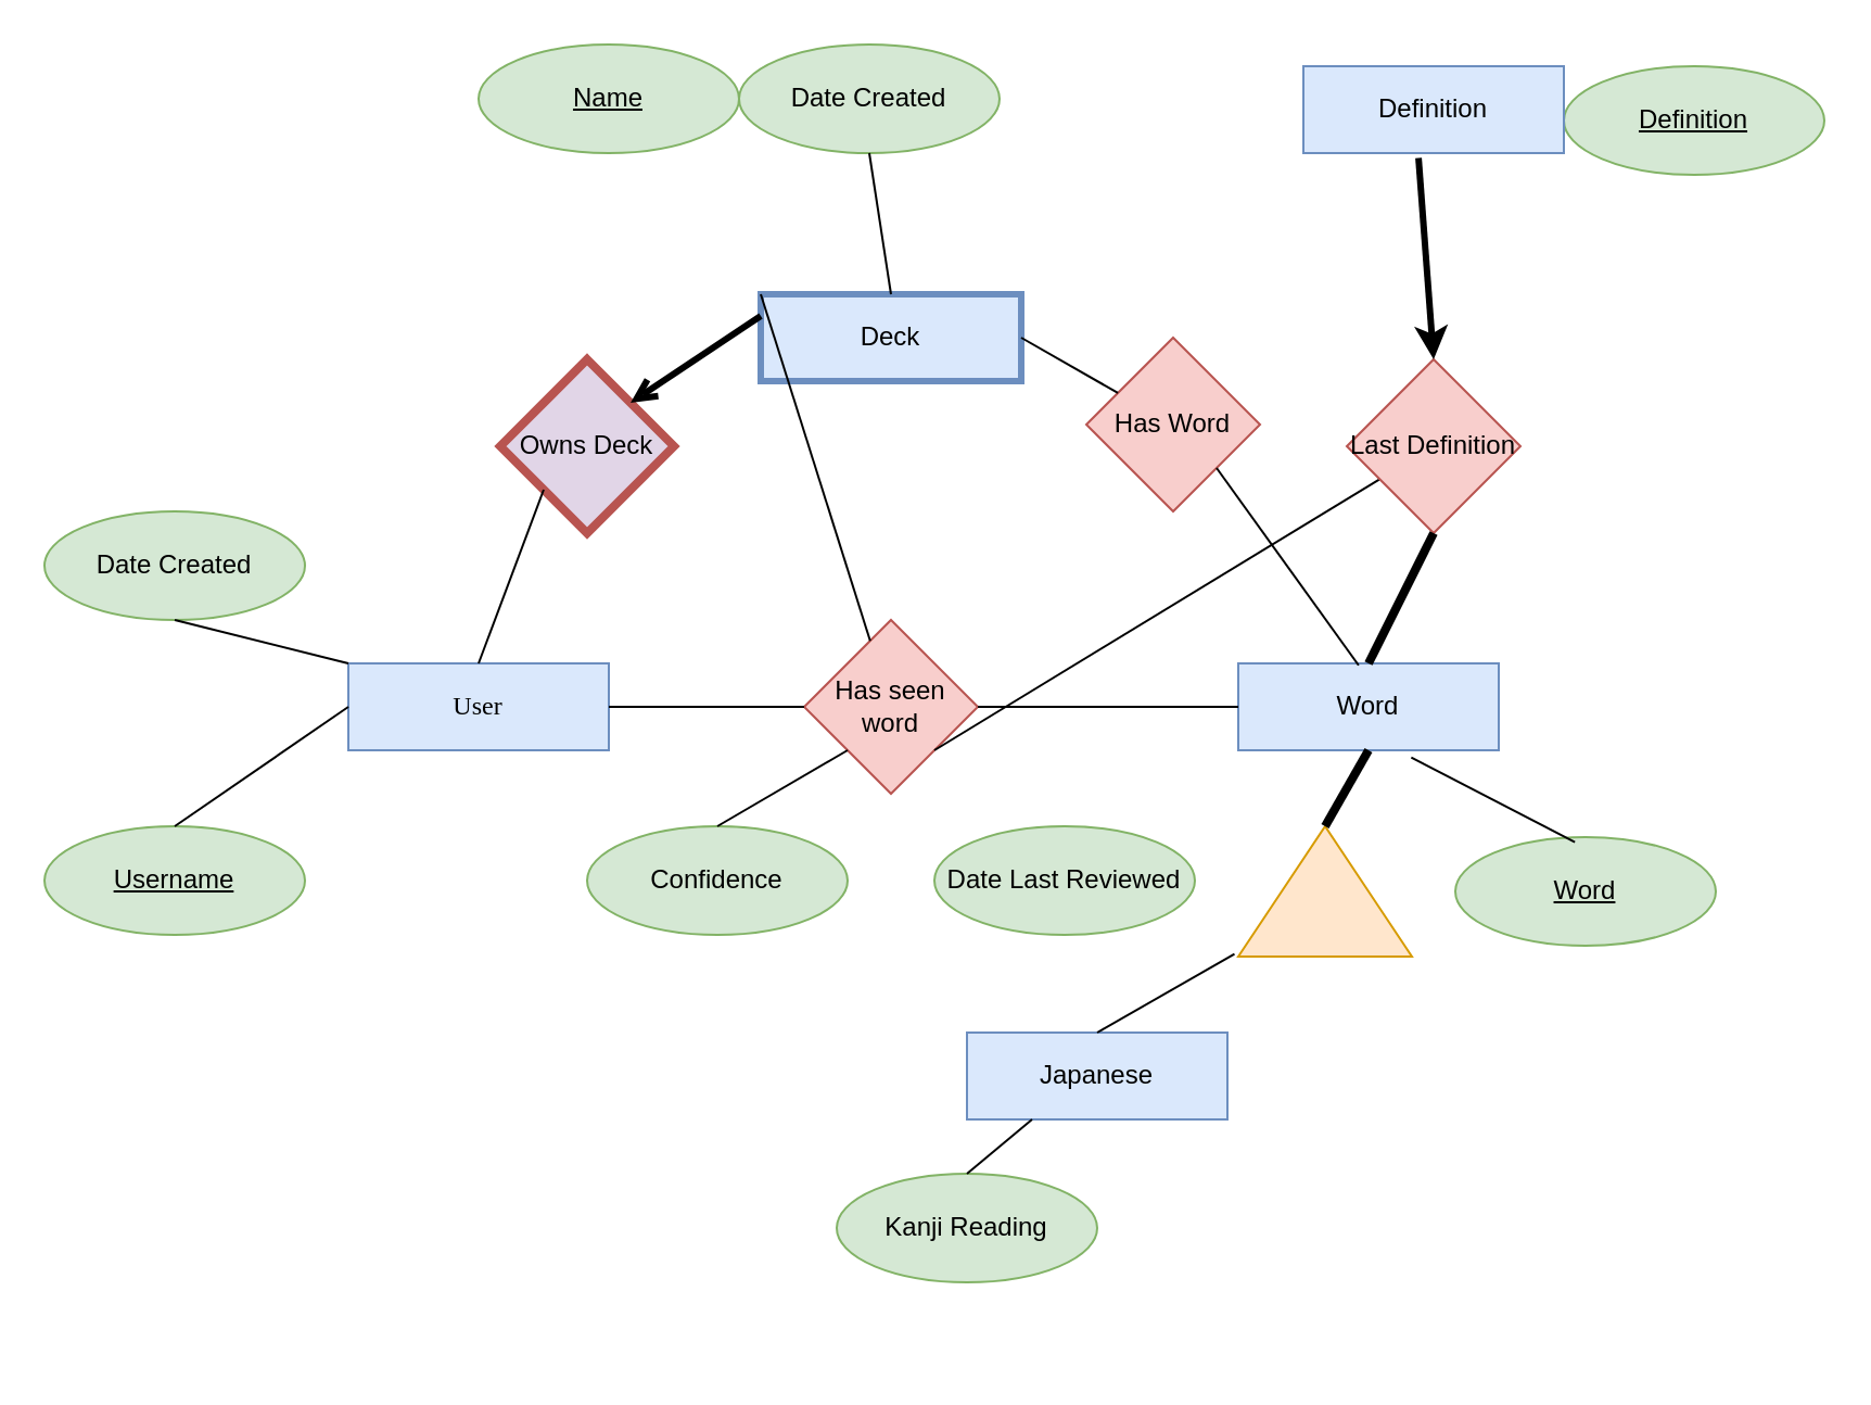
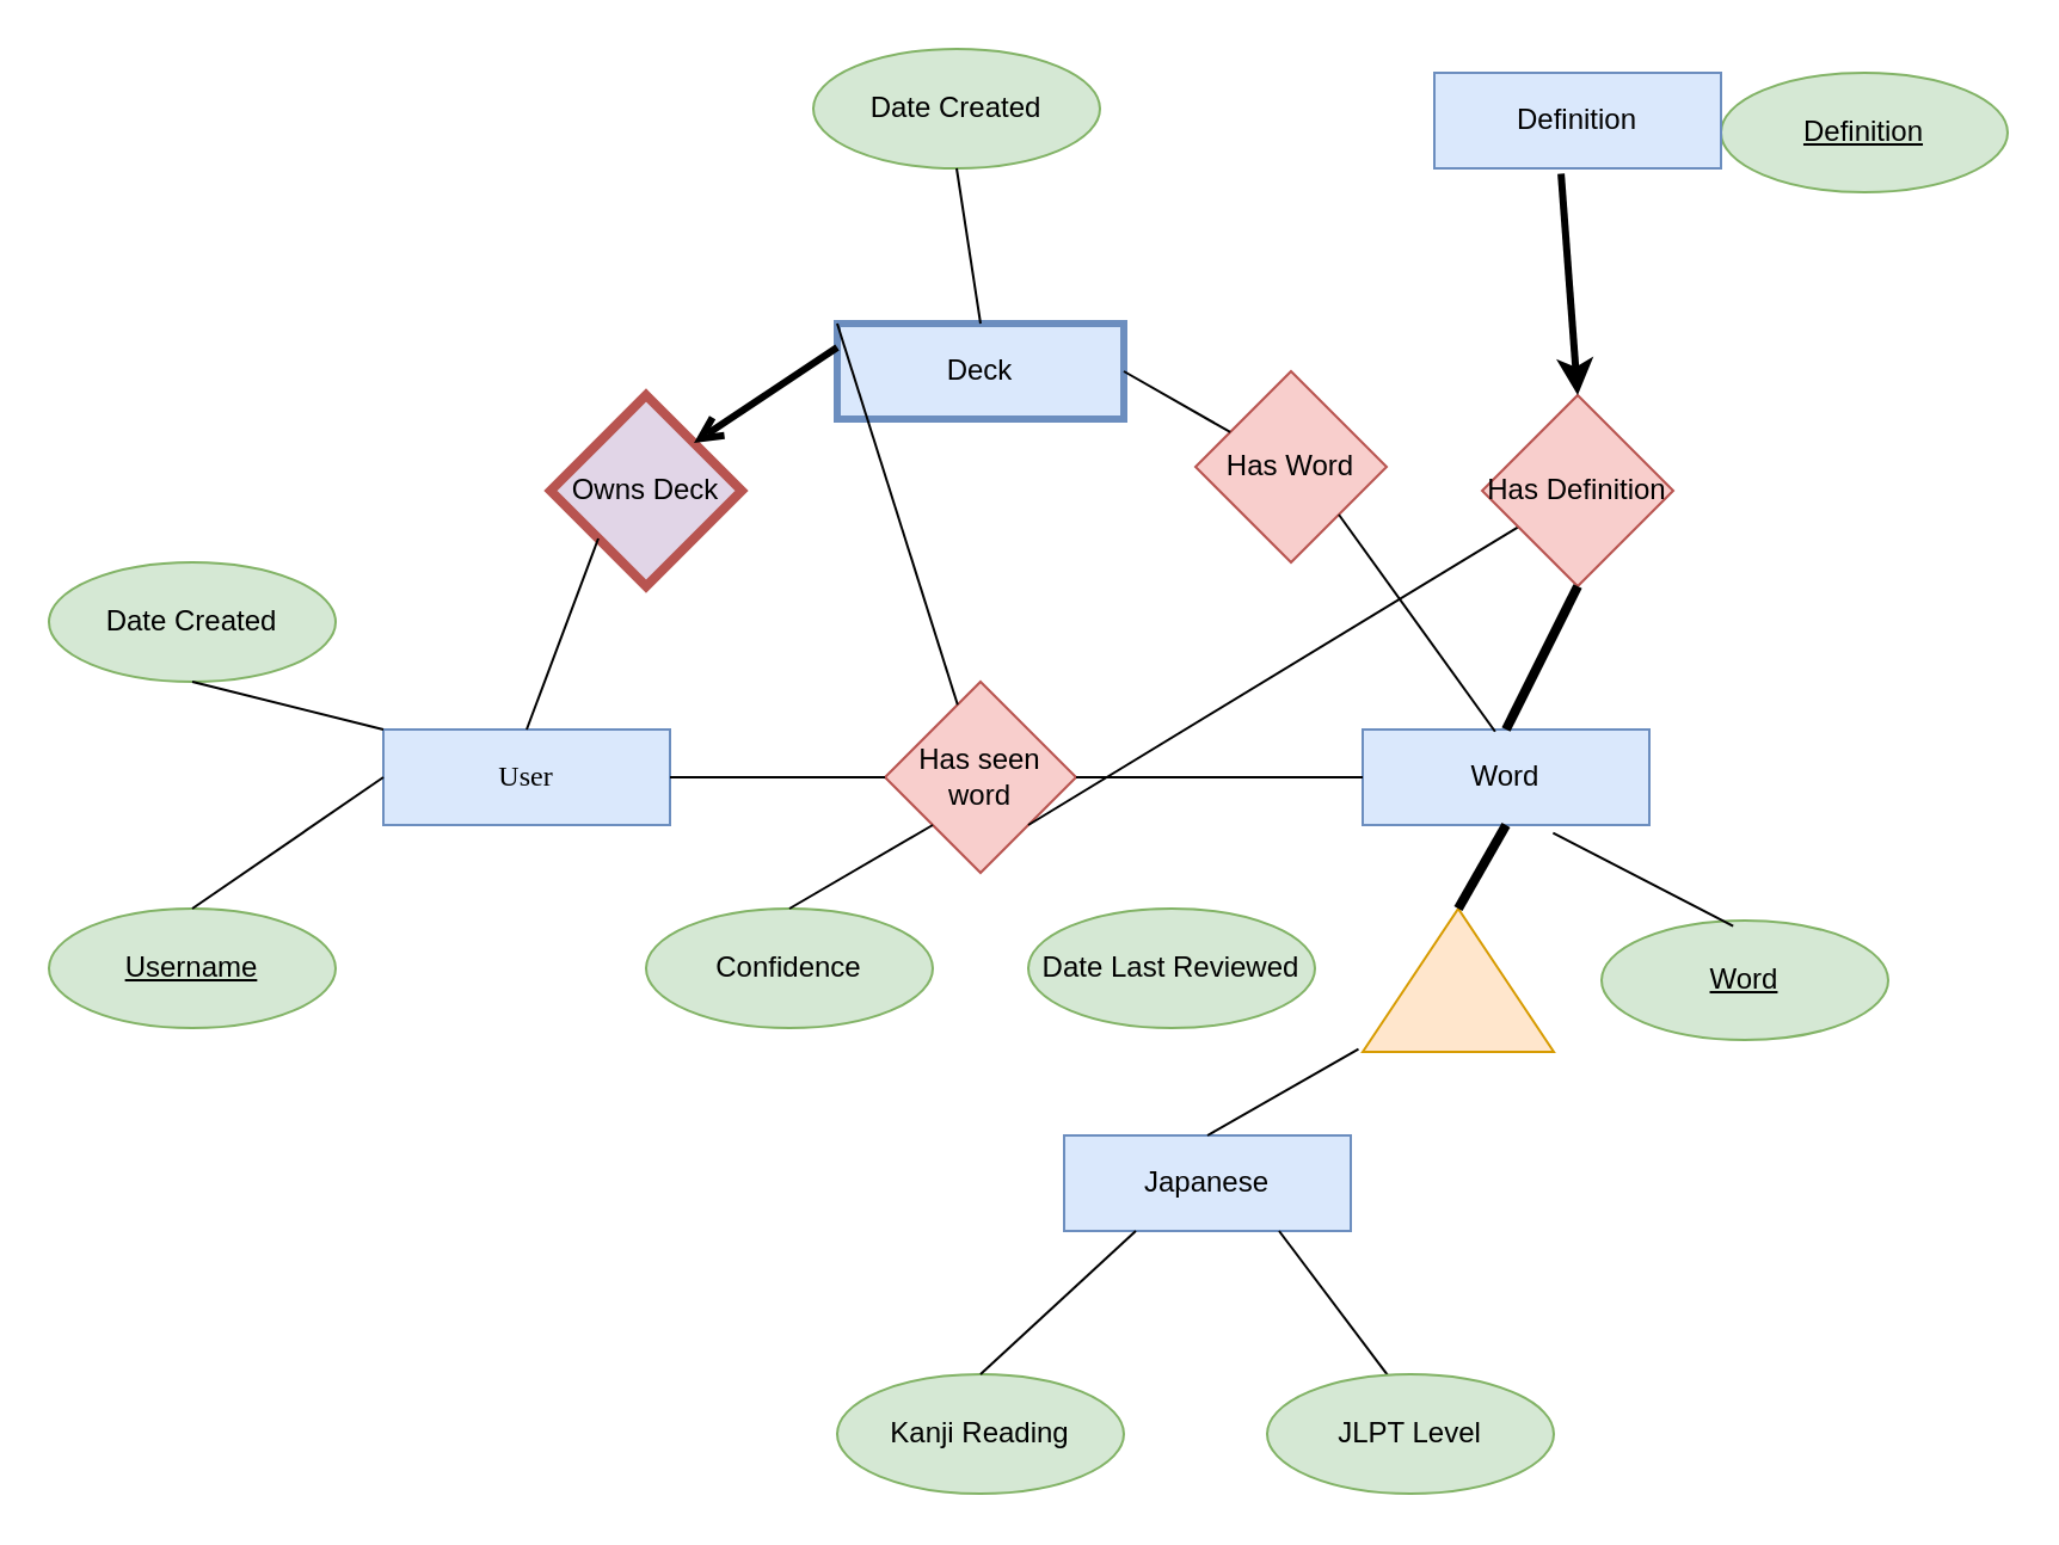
  <mxCell id="0" />
  <mxCell id="1" parent="0" />
  <mxCell id="2" value="&lt;div&gt;&lt;font face=&quot;Verdana&quot;&gt;User&lt;/font&gt;&lt;/div&gt;" style="rounded=0;whiteSpace=wrap;html=1;fillColor=#dae8fc;strokeColor=#6c8ebf;" vertex="1" parent="1"><mxGeometry x="160" y="305" width="120" height="40" as="geometry" /></mxCell>
  <mxCell id="3" value="&lt;div&gt;Word&lt;/div&gt;" style="rounded=0;whiteSpace=wrap;html=1;fillColor=#dae8fc;strokeColor=#6c8ebf;" vertex="1" parent="1"><mxGeometry x="570" y="305" width="120" height="40" as="geometry" /></mxCell>
  <mxCell id="4" value="Deck" style="rounded=0;whiteSpace=wrap;html=1;fillColor=#dae8fc;strokeColor=#6c8ebf;strokeWidth=3;" vertex="1" parent="1"><mxGeometry x="350" y="135" width="120" height="40" as="geometry" /></mxCell>
  <mxCell id="5" value="&lt;div&gt;Owns Deck&lt;/div&gt;" style="rhombus;whiteSpace=wrap;html=1;fillColor=#e1d5e7;strokeColor=#b85450;strokeWidth=4;" vertex="1" parent="1"><mxGeometry x="230" y="165" width="80" height="80" as="geometry" /></mxCell>
  <mxCell id="6" value="Has Word" style="rhombus;whiteSpace=wrap;html=1;fillColor=#f8cecc;strokeColor=#b85450;" vertex="1" parent="1"><mxGeometry x="500" y="155" width="80" height="80" as="geometry" /></mxCell>
  <mxCell id="7" value="" style="endArrow=none;html=1;rounded=0;exitX=1;exitY=0.5;exitDx=0;exitDy=0;" edge="1" parent="1" source="4" target="6"><mxGeometry width="50" height="50" relative="1" as="geometry"><mxPoint x="580" y="165" as="sourcePoint" /><mxPoint x="630" y="115" as="targetPoint" /></mxGeometry></mxCell>
  <mxCell id="8" value="" style="endArrow=none;html=1;rounded=0;exitX=1;exitY=1;exitDx=0;exitDy=0;entryX=0.462;entryY=0.022;entryDx=0;entryDy=0;entryPerimeter=0;" edge="1" parent="1" source="6" target="3"><mxGeometry width="50" height="50" relative="1" as="geometry"><mxPoint x="710" y="225" as="sourcePoint" /><mxPoint x="760" y="175" as="targetPoint" /></mxGeometry></mxCell>
  <mxCell id="9" value="" style="endArrow=none;html=1;rounded=0;entryX=0;entryY=1;entryDx=0;entryDy=0;exitX=0.5;exitY=0;exitDx=0;exitDy=0;" edge="1" parent="1" source="2" target="5"><mxGeometry width="50" height="50" relative="1" as="geometry"><mxPoint x="560" y="255" as="sourcePoint" /><mxPoint x="610" y="205" as="targetPoint" /></mxGeometry></mxCell>
  <mxCell id="10" value="&lt;div&gt;&lt;u&gt;Username&lt;/u&gt;&lt;/div&gt;" style="ellipse;whiteSpace=wrap;html=1;fillColor=#d5e8d4;strokeColor=#82b366;" vertex="1" parent="1"><mxGeometry y="380" width="120" height="50" as="geometry" x="20" /></mxCell>
  <mxCell id="11" value="" style="endArrow=none;html=1;rounded=0;exitX=0.5;exitY=0;exitDx=0;exitDy=0;entryX=0;entryY=0.5;entryDx=0;entryDy=0;" edge="1" parent="1" source="10" target="2"><mxGeometry width="50" height="50" relative="1" as="geometry"><mxPoint x="480" y="295" as="sourcePoint" /><mxPoint x="530" y="245" as="targetPoint" /></mxGeometry></mxCell>
  <mxCell id="12" value="" style="triangle;whiteSpace=wrap;html=1;direction=north;fillColor=#ffe6cc;strokeColor=#d79b00;" vertex="1" parent="1"><mxGeometry x="570" y="380" width="80" height="60" as="geometry" /></mxCell>
  <mxCell id="13" value="" style="endArrow=none;html=1;rounded=0;entryX=0.5;entryY=1;entryDx=0;entryDy=0;exitX=1;exitY=0.5;exitDx=0;exitDy=0;strokeColor=#000000;strokeWidth=4;" edge="1" parent="1" source="12" target="3"><mxGeometry width="50" height="50" relative="1" as="geometry"><mxPoint x="480" y="315" as="sourcePoint" /><mxPoint x="530" y="265" as="targetPoint" /></mxGeometry></mxCell>
  <mxCell id="14" value="Japanese" style="rounded=0;whiteSpace=wrap;html=1;fillColor=#dae8fc;strokeColor=#6c8ebf;" vertex="1" parent="1"><mxGeometry x="445" y="475" width="120" height="40" as="geometry" /></mxCell>
  <mxCell id="15" value="" style="endArrow=none;html=1;rounded=0;exitX=0.5;exitY=0;exitDx=0;exitDy=0;entryX=0.02;entryY=-0.022;entryDx=0;entryDy=0;entryPerimeter=0;" edge="1" parent="1" source="14" target="12"><mxGeometry width="50" height="50" relative="1" as="geometry"><mxPoint x="570" y="255" as="sourcePoint" /><mxPoint x="645" y="316" as="targetPoint" /></mxGeometry></mxCell>
  <mxCell id="16" value="Has seen word" style="rhombus;whiteSpace=wrap;html=1;fillColor=#f8cecc;strokeColor=#b85450;" vertex="1" parent="1"><mxGeometry x="370" y="285" width="80" height="80" as="geometry" /></mxCell>
  <mxCell id="17" value="" style="endArrow=none;html=1;rounded=0;exitX=1;exitY=0.5;exitDx=0;exitDy=0;entryX=0;entryY=0.5;entryDx=0;entryDy=0;" edge="1" parent="1" source="2" target="16"><mxGeometry width="50" height="50" relative="1" as="geometry"><mxPoint x="480" y="375" as="sourcePoint" /><mxPoint x="530" y="325" as="targetPoint" /></mxGeometry></mxCell>
  <mxCell id="18" value="" style="endArrow=none;html=1;rounded=0;exitX=1;exitY=0.5;exitDx=0;exitDy=0;entryX=0;entryY=0.5;entryDx=0;entryDy=0;" edge="1" parent="1" source="16" target="3"><mxGeometry width="50" height="50" relative="1" as="geometry"><mxPoint x="480" y="375" as="sourcePoint" /><mxPoint x="530" y="325" as="targetPoint" /></mxGeometry></mxCell>
- <mxCell id="19" value="&lt;u&gt;Name&lt;/u&gt;" style="ellipse;whiteSpace=wrap;html=1;fillColor=#d5e8d4;strokeColor=#82b366;" vertex="1" parent="1"><mxGeometry x="220" y="20" width="120" height="50" as="geometry" /></mxCell>
  <mxCell id="20" value="" style="endArrow=none;html=1;rounded=0;exitX=0;exitY=0;exitDx=0;exitDy=0;" edge="1" parent="1" source="4" target="16"><mxGeometry width="50" height="50" relative="1" as="geometry"><mxPoint x="293" y="130" as="sourcePoint" /><mxPoint x="350" y="85" as="targetPoint" /></mxGeometry></mxCell>
  <mxCell id="21" value="&lt;div&gt;Date Created&lt;br&gt;&lt;/div&gt;" style="ellipse;whiteSpace=wrap;html=1;fillColor=#d5e8d4;strokeColor=#82b366;" vertex="1" parent="1"><mxGeometry x="340" y="20" width="120" height="50" as="geometry" /></mxCell>
  <mxCell id="22" value="" style="endArrow=none;html=1;rounded=0;exitX=0.5;exitY=0;exitDx=0;exitDy=0;entryX=0.5;entryY=1;entryDx=0;entryDy=0;" edge="1" parent="1" target="21" source="4"><mxGeometry width="50" height="50" relative="1" as="geometry"><mxPoint x="360" y="145" as="sourcePoint" /><mxPoint x="360" y="95" as="targetPoint" /></mxGeometry></mxCell>
  <mxCell id="23" value="Confidence" style="ellipse;whiteSpace=wrap;html=1;fillColor=#d5e8d4;strokeColor=#82b366;" vertex="1" parent="1"><mxGeometry x="270" y="380" width="120" height="50" as="geometry" /></mxCell>
  <mxCell id="24" value="" style="endArrow=none;html=1;rounded=0;entryX=0.5;entryY=0;entryDx=0;entryDy=0;exitX=0;exitY=1;exitDx=0;exitDy=0;" edge="1" parent="1" target="23" source="16"><mxGeometry width="50" height="50" relative="1" as="geometry"><mxPoint x="376.608" y="404.998" as="sourcePoint" /><mxPoint x="310" y="479.39" as="targetPoint" /></mxGeometry></mxCell>
  <mxCell id="25" value="&lt;u&gt;Word&lt;/u&gt;" style="ellipse;whiteSpace=wrap;html=1;fillColor=#d5e8d4;strokeColor=#82b366;" vertex="1" parent="1"><mxGeometry x="670" y="385" width="120" height="50" as="geometry" /></mxCell>
  <mxCell id="26" value="" style="endArrow=none;html=1;rounded=0;exitX=0.664;exitY=1.083;exitDx=0;exitDy=0;entryX=0.459;entryY=0.046;entryDx=0;entryDy=0;exitPerimeter=0;entryPerimeter=0;" edge="1" parent="1" target="25" source="3"><mxGeometry width="50" height="50" relative="1" as="geometry"><mxPoint x="820" y="285" as="sourcePoint" /><mxPoint x="820" y="235" as="targetPoint" /></mxGeometry></mxCell>
  <mxCell id="27" value="&lt;div&gt;&lt;u&gt;Definition&lt;/u&gt;&lt;/div&gt;" style="ellipse;whiteSpace=wrap;html=1;fillColor=#d5e8d4;strokeColor=#82b366;" vertex="1" parent="1"><mxGeometry x="720" y="30" width="120" height="50" as="geometry" /></mxCell>
  <mxCell id="28" value="" style="endArrow=none;html=1;rounded=0;exitX=1;exitY=0.5;exitDx=0;exitDy=0;entryX=0;entryY=0.5;entryDx=0;entryDy=0;" edge="1" parent="1" target="27" source="38"><mxGeometry width="50" height="50" relative="1" as="geometry"><mxPoint x="690" y="325" as="sourcePoint" /><mxPoint x="740" y="55" as="targetPoint" /></mxGeometry></mxCell>
  <mxCell id="29" value="&lt;div&gt;Date Created&lt;br&gt;&lt;/div&gt;" style="ellipse;whiteSpace=wrap;html=1;fillColor=#d5e8d4;strokeColor=#82b366;" vertex="1" parent="1"><mxGeometry y="235" width="120" height="50" as="geometry" x="20" /></mxCell>
  <mxCell id="30" value="" style="endArrow=none;html=1;rounded=0;exitX=0;exitY=0;exitDx=0;exitDy=0;entryX=0.5;entryY=1;entryDx=0;entryDy=0;" edge="1" parent="1" target="29" source="2"><mxGeometry width="50" height="50" relative="1" as="geometry"><mxPoint x="110" y="293" as="sourcePoint" /><mxPoint x="100" y="255" as="targetPoint" /></mxGeometry></mxCell>
  <mxCell id="31" value="Date Last Reviewed" style="ellipse;whiteSpace=wrap;html=1;fillColor=#d5e8d4;strokeColor=#82b366;" vertex="1" parent="1"><mxGeometry x="430" y="380" width="120" height="50" as="geometry" /></mxCell>
  <mxCell id="32" value="" style="endArrow=none;html=1;rounded=0;exitX=1;exitY=1;exitDx=0;exitDy=0;" edge="1" parent="1" target="37" source="16"><mxGeometry width="50" height="50" relative="1" as="geometry"><mxPoint x="500" y="350" as="sourcePoint" /><mxPoint x="420" y="484.39" as="targetPoint" /></mxGeometry></mxCell>
- <mxCell id="33" value="Kanji Reading" style="ellipse;whiteSpace=wrap;html=1;fillColor=#d5e8d4;strokeColor=#82b366;" vertex="1" parent="1"><mxGeometry x="385" y="540" width="120" height="50" as="geometry" /></mxCell>
+ <mxCell id="33" value="Kanji Reading" style="ellipse;whiteSpace=wrap;html=1;fillColor=#d5e8d4;strokeColor=#82b366;" vertex="1" parent="1"><mxGeometry x="350" y="575" width="120" height="50" as="geometry" /></mxCell>
  <mxCell id="34" value="" style="endArrow=none;html=1;rounded=0;exitX=0.25;exitY=1;exitDx=0;exitDy=0;entryX=0.5;entryY=0;entryDx=0;entryDy=0;" edge="1" parent="1" target="33" source="14"><mxGeometry width="50" height="50" relative="1" as="geometry"><mxPoint x="270" y="595" as="sourcePoint" /><mxPoint x="490" y="555" as="targetPoint" /></mxGeometry></mxCell>
- <mxCell id="37" value="&lt;div&gt;Last Definition&lt;/div&gt;" style="rhombus;whiteSpace=wrap;html=1;fillColor=#f8cecc;strokeColor=#b85450;" vertex="1" parent="1"><mxGeometry x="620" y="165" width="80" height="80" as="geometry" /></mxCell>
+ <mxCell id="35" value="" style="endArrow=none;html=1;rounded=0;exitX=0.75;exitY=1;exitDx=0;exitDy=0;entryX=0.434;entryY=0.052;entryDx=0;entryDy=0;entryPerimeter=0;" edge="1" parent="1" source="14" target="36"><mxGeometry width="50" height="50" relative="1" as="geometry"><mxPoint x="520" y="515" as="sourcePoint" /><mxPoint x="505" y="575" as="targetPoint" /></mxGeometry></mxCell>
+ <mxCell id="36" value="JLPT Level" style="ellipse;whiteSpace=wrap;html=1;fillColor=#d5e8d4;strokeColor=#82b366;" vertex="1" parent="1"><mxGeometry x="530" y="575" width="120" height="50" as="geometry" /></mxCell>
+ <mxCell id="37" value="&lt;div&gt;Has Definition&lt;/div&gt;" style="rhombus;whiteSpace=wrap;html=1;fillColor=#f8cecc;strokeColor=#b85450;" vertex="1" parent="1"><mxGeometry x="620" y="165" width="80" height="80" as="geometry" /></mxCell>
  <mxCell id="38" value="&lt;div&gt;Definition&lt;/div&gt;" style="rounded=0;whiteSpace=wrap;html=1;fillColor=#dae8fc;strokeColor=#6c8ebf;" vertex="1" parent="1"><mxGeometry x="600" y="30" width="120" height="40" as="geometry" /></mxCell>
  <mxCell id="39" value="" style="endArrow=none;html=1;rounded=0;entryX=0.5;entryY=1;entryDx=0;entryDy=0;exitX=0.5;exitY=0;exitDx=0;exitDy=0;strokeColor=#000000;strokeWidth=4;" edge="1" parent="1" source="3" target="37"><mxGeometry width="50" height="50" relative="1" as="geometry"><mxPoint x="640" y="305" as="sourcePoint" /><mxPoint x="660" y="270" as="targetPoint" /></mxGeometry></mxCell>
  <mxCell id="40" value="" style="endArrow=classic;html=1;rounded=0;exitX=0.442;exitY=1.057;exitDx=0;exitDy=0;exitPerimeter=0;entryX=0.5;entryY=0;entryDx=0;entryDy=0;strokeWidth=3;" edge="1" parent="1" source="38" target="37"><mxGeometry width="50" height="50" relative="1" as="geometry"><mxPoint x="680" y="255" as="sourcePoint" /><mxPoint x="730" y="205" as="targetPoint" /></mxGeometry></mxCell>
  <mxCell id="41" value="" style="endArrow=open;html=1;rounded=0;exitX=0;exitY=0.25;exitDx=0;exitDy=0;entryX=1;entryY=0;entryDx=0;entryDy=0;strokeWidth=3;" edge="1" parent="1" source="4" target="5"><mxGeometry width="50" height="50" relative="1" as="geometry"><mxPoint x="273" y="165" as="sourcePoint" /><mxPoint x="350" y="213" as="targetPoint" /></mxGeometry></mxCell>
